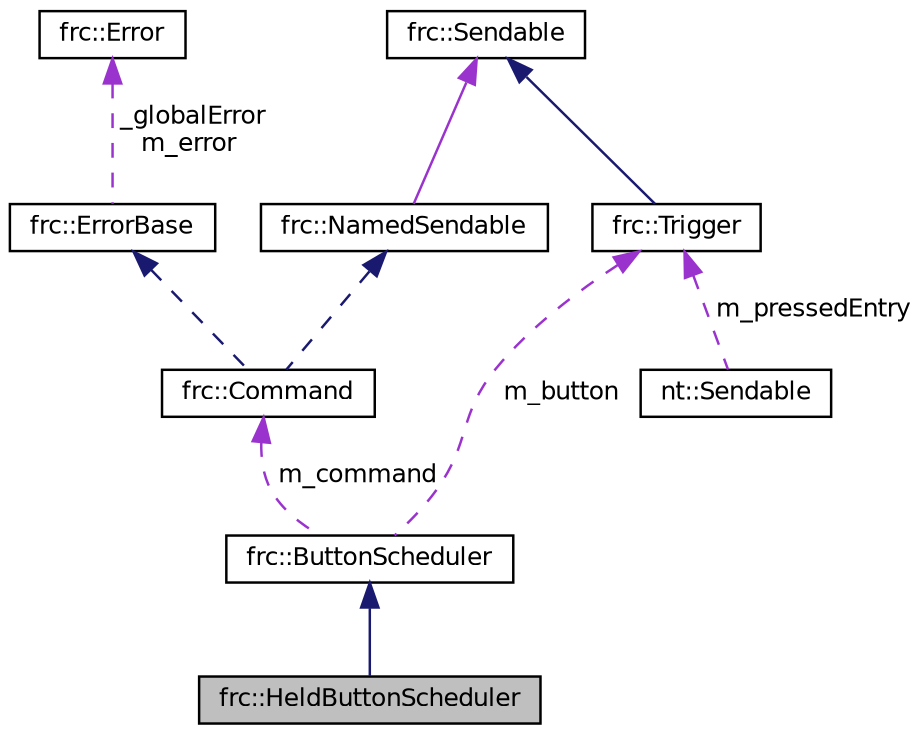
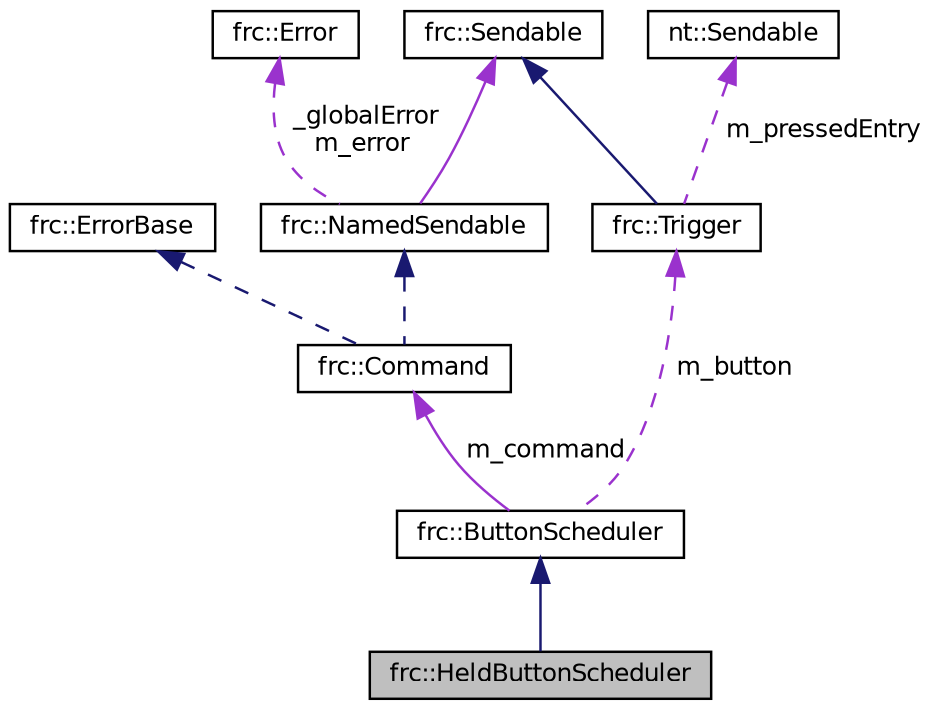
  digraph {
    node [color=black fillcolor=white fontname=Helvetica fontsize=10 shape=record style=filled]
    edge [color=darkorchid3 dir=back fontname=Helvetica fontsize=10 labelfontname=Helvetica labelfontsize=10 style=dashed]
    n1 [fillcolor=grey75 fontcolor=black height=0.2 label="frc::HeldButtonScheduler" width=0.4]
    n2 [height=0.2 label="frc::ButtonScheduler" width=0.4]
    n3 [height=0.2 label="frc::Command" width=0.4]
    n4 [height=0.2 label="frc::ErrorBase" width=0.4]
    n5 [height=0.2 label="frc::Error" width=0.4]
    n6 [height=0.2 label="frc::NamedSendable" width=0.4]
    n7 [height=0.2 label="frc::Sendable" width=0.4]
    n8 [height=0.2 label="frc::Trigger" width=0.4]
    n9 [height=0.2 label="nt::Sendable" width=0.4]
    n2 -> n1 [color=midnightblue style=solid]
-   n3 -> n2 [label=" m_command"]
+   n3 -> n2 [label=" m_command" style=solid]
    n4 -> n3 [color=midnightblue]
-   n5 -> n4 [label=" _globalError\nm_error"]
+   n5 -> n6 [label=" _globalError\nm_error"]
    n6 -> n3 [color=midnightblue]
    n7 -> n6 [style=solid]
    n7 -> n8 [color=midnightblue style=solid]
    n8 -> n2 [label=" m_button"]
-   n8 -> n9 [label=" m_pressedEntry"]
+   n9 -> n8 [label=" m_pressedEntry"]
  }
